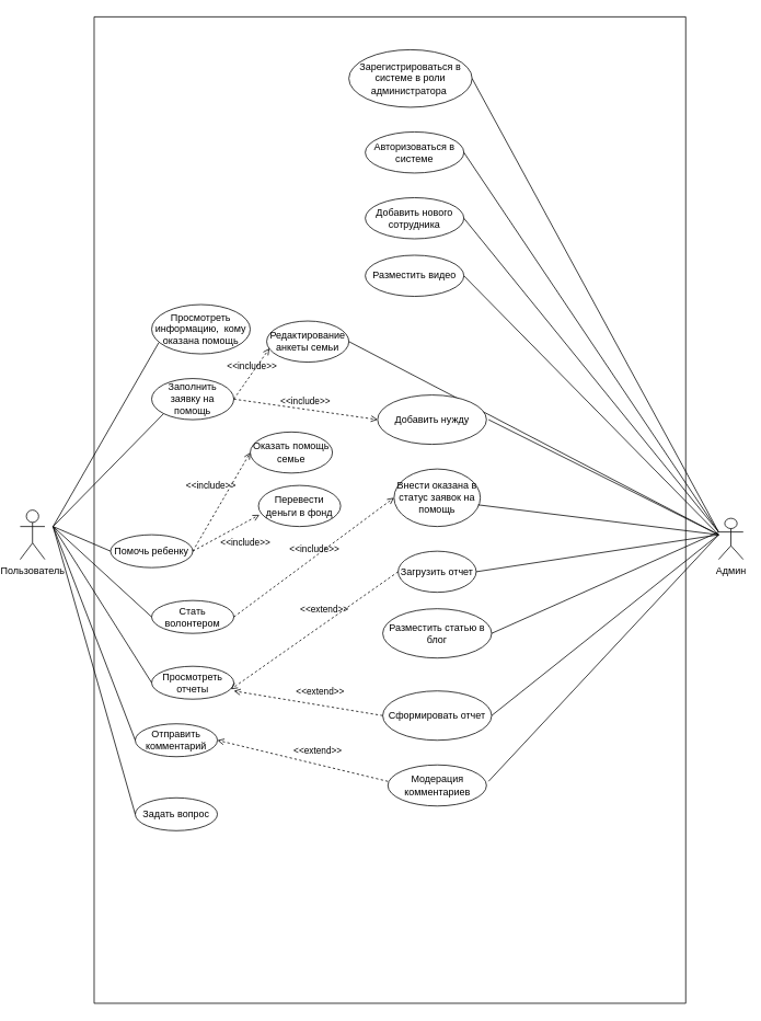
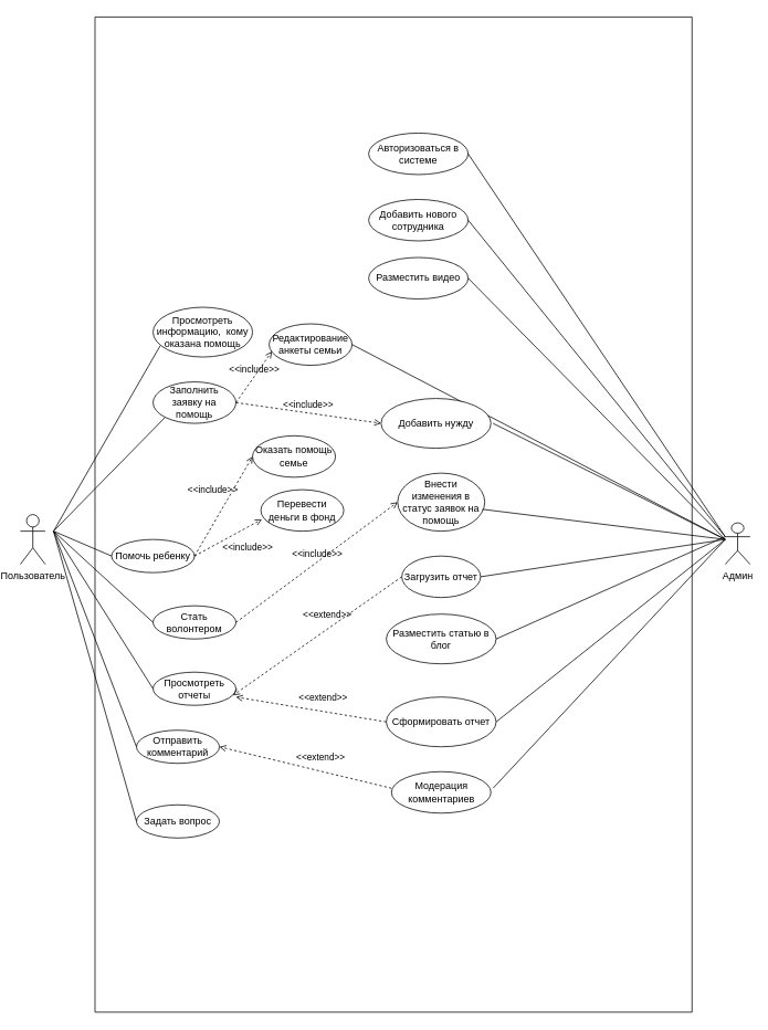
  <mxCell id="0" />
  <mxCell id="1" parent="0" />
  <mxCell id="2" value="Заполнить заявку на помощь" style="ellipse;whiteSpace=wrap;html=1;align=center;" parent="1" vertex="1"><mxGeometry x="180" y="460" width="100" height="50" as="geometry" /></mxCell>
  <mxCell id="3" value="Помочь ребенку" style="ellipse;whiteSpace=wrap;html=1;align=center;" parent="1" vertex="1"><mxGeometry x="130" y="650" width="100" height="40" as="geometry" /></mxCell>
  <mxCell id="4" value="Стать волонтером" style="ellipse;whiteSpace=wrap;html=1;align=center;" parent="1" vertex="1"><mxGeometry x="180" y="730" width="100" height="40" as="geometry" /></mxCell>
  <mxCell id="5" value="Просмотреть отчеты" style="ellipse;whiteSpace=wrap;html=1;align=center;" parent="1" vertex="1"><mxGeometry x="180" y="810" width="100" height="40" as="geometry" /></mxCell>
  <mxCell id="6" value="Отправить комментарий" style="ellipse;whiteSpace=wrap;html=1;align=center;" parent="1" vertex="1"><mxGeometry x="160" y="880" width="100" height="40" as="geometry" /></mxCell>
  <mxCell id="7" value="Задать вопрос" style="ellipse;whiteSpace=wrap;html=1;align=center;" parent="1" vertex="1"><mxGeometry x="160" y="970" width="100" height="40" as="geometry" /></mxCell>
  <mxCell id="8" value="Просмотреть информацию,&amp;nbsp; кому оказана помощь" style="ellipse;whiteSpace=wrap;html=1;align=center;" parent="1" vertex="1"><mxGeometry x="180" y="370" width="120" height="60" as="geometry" /></mxCell>
  <mxCell id="9" value="Перевести деньги в фонд" style="ellipse;whiteSpace=wrap;html=1;align=center;" parent="1" vertex="1"><mxGeometry x="310" y="590" width="100" height="50" as="geometry" /></mxCell>
  <mxCell id="10" value="Оказать помощь семье" style="ellipse;whiteSpace=wrap;html=1;align=center;" parent="1" vertex="1"><mxGeometry x="300" y="525" width="100" height="50" as="geometry" /></mxCell>
  <mxCell id="11" value="&amp;lt;&amp;lt;include&amp;gt;&amp;gt;" style="html=1;verticalAlign=bottom;labelBackgroundColor=none;endArrow=open;endFill=0;dashed=1;rounded=0;exitX=1;exitY=0.5;exitDx=0;exitDy=0;entryX=0;entryY=0.5;entryDx=0;entryDy=0;" parent="1" source="3" target="10" edge="1"><mxGeometry x="0.035" y="16" width="160" relative="1" as="geometry"><mxPoint x="320" y="620" as="sourcePoint" /><mxPoint x="480" y="620" as="targetPoint" /><Array as="points" /><mxPoint as="offset" /></mxGeometry></mxCell>
  <mxCell id="12" value="&amp;lt;&amp;lt;include&amp;gt;&amp;gt;" style="html=1;verticalAlign=bottom;labelBackgroundColor=none;endArrow=open;endFill=0;dashed=1;rounded=0;exitX=1;exitY=0.5;exitDx=0;exitDy=0;entryX=0.012;entryY=0.715;entryDx=0;entryDy=0;entryPerimeter=0;" parent="1" source="3" target="9" edge="1"><mxGeometry x="0.24" y="-30" width="160" relative="1" as="geometry"><mxPoint x="320" y="620" as="sourcePoint" /><mxPoint x="480" y="620" as="targetPoint" /><mxPoint as="offset" /></mxGeometry></mxCell>
  <mxCell id="13" value="" style="edgeStyle=none;html=1;endArrow=none;verticalAlign=bottom;rounded=0;exitX=0.072;exitY=0.772;exitDx=0;exitDy=0;exitPerimeter=0;entryX=0;entryY=1;entryDx=0;entryDy=0;" parent="1" source="8" target="2" edge="1"><mxGeometry width="160" relative="1" as="geometry"><mxPoint x="320" y="620" as="sourcePoint" /><mxPoint x="480" y="620" as="targetPoint" /><Array as="points"><mxPoint x="60" y="640" /></Array></mxGeometry></mxCell>
  <mxCell id="14" value="" style="edgeStyle=none;html=1;endArrow=none;verticalAlign=bottom;rounded=0;entryX=0;entryY=0.5;entryDx=0;entryDy=0;exitX=0;exitY=0.5;exitDx=0;exitDy=0;" parent="1" source="3" target="4" edge="1"><mxGeometry width="160" relative="1" as="geometry"><mxPoint x="80" y="631" as="sourcePoint" /><mxPoint x="370" y="631.2" as="targetPoint" /><Array as="points"><mxPoint x="60" y="640" /></Array></mxGeometry></mxCell>
  <mxCell id="15" value="" style="edgeStyle=none;html=1;endArrow=none;verticalAlign=bottom;rounded=0;entryX=0;entryY=0.5;entryDx=0;entryDy=0;exitX=0;exitY=0.5;exitDx=0;exitDy=0;" parent="1" source="6" target="5" edge="1"><mxGeometry width="160" relative="1" as="geometry"><mxPoint x="320" y="620" as="sourcePoint" /><mxPoint x="480" y="620" as="targetPoint" /><Array as="points"><mxPoint x="60" y="640" /></Array></mxGeometry></mxCell>
  <mxCell id="16" value="" style="edgeStyle=none;html=1;endArrow=none;verticalAlign=bottom;rounded=0;entryX=0;entryY=0.5;entryDx=0;entryDy=0;" parent="1" target="7" edge="1"><mxGeometry width="160" relative="1" as="geometry"><mxPoint x="60" y="640" as="sourcePoint" /><mxPoint x="480" y="620" as="targetPoint" /></mxGeometry></mxCell>
  <mxCell id="17" value="Пользователь" style="shape=umlActor;html=1;verticalLabelPosition=bottom;verticalAlign=top;align=center;" parent="1" vertex="1"><mxGeometry x="20" y="620" width="30" height="60" as="geometry" /></mxCell>
  <mxCell id="18" value="Админ" style="shape=umlActor;html=1;verticalLabelPosition=bottom;verticalAlign=top;align=center;" parent="1" vertex="1"><mxGeometry x="870" y="630" width="30" height="50" as="geometry" /></mxCell>
  <mxCell id="19" value="Редактирование анкеты семьи" style="ellipse;whiteSpace=wrap;html=1;" parent="1" vertex="1"><mxGeometry x="320" y="390" width="100" height="50" as="geometry" /></mxCell>
- <mxCell id="20" value="Внести оказана в статус заявок на помощь" style="ellipse;whiteSpace=wrap;html=1;" parent="1" vertex="1"><mxGeometry x="475" y="570" width="105" height="70" as="geometry" /></mxCell>
+ <mxCell id="20" value="Внести изменения в статус заявок на помощь" style="ellipse;whiteSpace=wrap;html=1;" parent="1" vertex="1"><mxGeometry x="475" y="570" width="105" height="70" as="geometry" /></mxCell>
  <mxCell id="21" value="Загрузить отчет" style="ellipse;whiteSpace=wrap;html=1;" parent="1" vertex="1"><mxGeometry x="480" y="670" width="95" height="50" as="geometry" /></mxCell>
  <mxCell id="22" value="Разместить видео" style="ellipse;whiteSpace=wrap;html=1;" parent="1" vertex="1"><mxGeometry x="440" y="310" width="120" height="50" as="geometry" /></mxCell>
  <mxCell id="23" value="" style="endArrow=none;html=1;rounded=0;entryX=1;entryY=0.5;entryDx=0;entryDy=0;" parent="1" target="19" edge="1"><mxGeometry width="50" height="50" relative="1" as="geometry"><mxPoint x="870" y="650" as="sourcePoint" /><mxPoint x="420" y="580" as="targetPoint" /></mxGeometry></mxCell>
  <mxCell id="24" value="" style="endArrow=none;html=1;rounded=0;entryX=1;entryY=0.5;entryDx=0;entryDy=0;" parent="1" target="21" edge="1"><mxGeometry width="50" height="50" relative="1" as="geometry"><mxPoint x="870" y="650" as="sourcePoint" /><mxPoint x="420" y="580" as="targetPoint" /></mxGeometry></mxCell>
  <mxCell id="25" value="&amp;lt;&amp;lt;include&amp;gt;&amp;gt;" style="html=1;verticalAlign=bottom;labelBackgroundColor=none;endArrow=open;endFill=0;dashed=1;rounded=0;entryX=0.034;entryY=0.664;entryDx=0;entryDy=0;entryPerimeter=0;exitX=1;exitY=0.5;exitDx=0;exitDy=0;" parent="1" source="2" target="19" edge="1"><mxGeometry width="160" relative="1" as="geometry"><mxPoint x="310" y="600" as="sourcePoint" /><mxPoint x="470" y="600" as="targetPoint" /><Array as="points" /></mxGeometry></mxCell>
  <mxCell id="26" value="&amp;lt;&amp;lt;extend&amp;gt;&amp;gt;" style="html=1;verticalAlign=bottom;labelBackgroundColor=none;endArrow=open;endFill=0;dashed=1;rounded=0;entryX=0.964;entryY=0.7;entryDx=0;entryDy=0;entryPerimeter=0;exitX=0;exitY=0.5;exitDx=0;exitDy=0;" parent="1" source="21" target="5" edge="1"><mxGeometry x="-0.154" y="-7" width="160" relative="1" as="geometry"><mxPoint x="310" y="600" as="sourcePoint" /><mxPoint x="470" y="600" as="targetPoint" /><mxPoint as="offset" /></mxGeometry></mxCell>
  <mxCell id="27" value="&amp;lt;&amp;lt;include&amp;gt;&amp;gt;" style="html=1;verticalAlign=bottom;labelBackgroundColor=none;endArrow=open;endFill=0;dashed=1;rounded=0;exitX=1;exitY=0.5;exitDx=0;exitDy=0;entryX=0;entryY=0.5;entryDx=0;entryDy=0;" parent="1" source="4" target="20" edge="1"><mxGeometry width="160" relative="1" as="geometry"><mxPoint x="310" y="600" as="sourcePoint" /><mxPoint x="470" y="600" as="targetPoint" /><Array as="points" /></mxGeometry></mxCell>
  <mxCell id="28" value="" style="endArrow=none;html=1;rounded=0;exitX=0.973;exitY=0.623;exitDx=0;exitDy=0;exitPerimeter=0;" parent="1" source="20" edge="1"><mxGeometry width="50" height="50" relative="1" as="geometry"><mxPoint x="370" y="700" as="sourcePoint" /><mxPoint x="870" y="650" as="targetPoint" /></mxGeometry></mxCell>
  <mxCell id="29" value="Авторизоваться в системе" style="ellipse;whiteSpace=wrap;html=1;" parent="1" vertex="1"><mxGeometry x="440" y="160" width="120" height="50" as="geometry" /></mxCell>
  <mxCell id="30" value="Разместить статью в блог" style="ellipse;whiteSpace=wrap;html=1;" parent="1" vertex="1"><mxGeometry x="461.25" y="740" width="132.5" height="60" as="geometry" /></mxCell>
  <mxCell id="31" value="Модерация комментариев" style="ellipse;whiteSpace=wrap;html=1;" parent="1" vertex="1"><mxGeometry x="467.5" y="930" width="120" height="50" as="geometry" /></mxCell>
  <mxCell id="32" value="Сформировать отчет" style="ellipse;whiteSpace=wrap;html=1;" parent="1" vertex="1"><mxGeometry x="461.25" y="840" width="132.5" height="60" as="geometry" /></mxCell>
  <mxCell id="33" value="Добавить нового сотрудника" style="ellipse;whiteSpace=wrap;html=1;" parent="1" vertex="1"><mxGeometry x="440" y="240" width="120" height="50" as="geometry" /></mxCell>
  <mxCell id="34" value="Добавить нужду" style="ellipse;whiteSpace=wrap;html=1;" parent="1" vertex="1"><mxGeometry x="455" y="480" width="132.5" height="60" as="geometry" /></mxCell>
- <mxCell id="35" value="Зарегистрироваться в системе в роли администратора&amp;nbsp;" style="ellipse;whiteSpace=wrap;html=1;" parent="1" vertex="1"><mxGeometry x="420" y="60" width="150" height="70" as="geometry" /></mxCell>
  <mxCell id="36" value="" style="endArrow=none;html=1;rounded=0;entryX=0;entryY=0.333;entryDx=0;entryDy=0;entryPerimeter=0;exitX=1;exitY=0.5;exitDx=0;exitDy=0;" parent="1" source="33" target="18" edge="1"><mxGeometry width="50" height="50" relative="1" as="geometry"><mxPoint x="600" y="500" as="sourcePoint" /><mxPoint x="650" y="450" as="targetPoint" /></mxGeometry></mxCell>
  <mxCell id="37" value="" style="endArrow=none;html=1;rounded=0;entryX=0;entryY=0.333;entryDx=0;entryDy=0;entryPerimeter=0;exitX=1;exitY=0.5;exitDx=0;exitDy=0;" parent="1" source="29" target="18" edge="1"><mxGeometry width="50" height="50" relative="1" as="geometry"><mxPoint x="600" y="500" as="sourcePoint" /><mxPoint x="650" y="450" as="targetPoint" /></mxGeometry></mxCell>
- <mxCell id="38" value="" style="endArrow=none;html=1;rounded=0;entryX=0;entryY=0.333;entryDx=0;entryDy=0;entryPerimeter=0;exitX=1;exitY=0.5;exitDx=0;exitDy=0;" parent="1" source="35" target="18" edge="1"><mxGeometry width="50" height="50" relative="1" as="geometry"><mxPoint x="600" y="500" as="sourcePoint" /><mxPoint x="650" y="450" as="targetPoint" /></mxGeometry></mxCell>
  <mxCell id="39" value="" style="endArrow=none;html=1;rounded=0;entryX=0;entryY=0.333;entryDx=0;entryDy=0;entryPerimeter=0;exitX=1;exitY=0.5;exitDx=0;exitDy=0;" parent="1" source="30" target="18" edge="1"><mxGeometry width="50" height="50" relative="1" as="geometry"><mxPoint x="600" y="920" as="sourcePoint" /><mxPoint x="650" y="870" as="targetPoint" /></mxGeometry></mxCell>
  <mxCell id="40" value="" style="endArrow=none;html=1;rounded=0;exitX=1;exitY=0.5;exitDx=0;exitDy=0;" parent="1" source="32" edge="1"><mxGeometry width="50" height="50" relative="1" as="geometry"><mxPoint x="600" y="920" as="sourcePoint" /><mxPoint x="870" y="650" as="targetPoint" /></mxGeometry></mxCell>
  <mxCell id="41" value="" style="endArrow=none;html=1;rounded=0;" parent="1" edge="1"><mxGeometry width="50" height="50" relative="1" as="geometry"><mxPoint x="830" y="1220" as="sourcePoint" /><mxPoint x="830" y="20" as="targetPoint" /></mxGeometry></mxCell>
  <mxCell id="42" value="" style="endArrow=none;html=1;rounded=0;" parent="1" edge="1"><mxGeometry width="50" height="50" relative="1" as="geometry"><mxPoint x="110" y="1220" as="sourcePoint" /><mxPoint x="830" y="1220" as="targetPoint" /></mxGeometry></mxCell>
  <mxCell id="43" value="" style="endArrow=none;html=1;rounded=0;" parent="1" edge="1"><mxGeometry width="50" height="50" relative="1" as="geometry"><mxPoint x="110" y="1220" as="sourcePoint" /><mxPoint x="110" y="20" as="targetPoint" /></mxGeometry></mxCell>
  <mxCell id="44" value="" style="endArrow=none;html=1;rounded=0;" parent="1" edge="1"><mxGeometry width="50" height="50" relative="1" as="geometry"><mxPoint x="110" y="20" as="sourcePoint" /><mxPoint x="830" y="20" as="targetPoint" /></mxGeometry></mxCell>
  <mxCell id="45" value="&amp;lt;&amp;lt;include&amp;gt;&amp;gt;" style="html=1;verticalAlign=bottom;labelBackgroundColor=none;endArrow=open;endFill=0;dashed=1;rounded=0;entryX=0;entryY=0.5;entryDx=0;entryDy=0;" edge="1" parent="1" target="34"><mxGeometry width="160" relative="1" as="geometry"><mxPoint x="280" y="485" as="sourcePoint" /><mxPoint x="463" y="433" as="targetPoint" /><Array as="points" /></mxGeometry></mxCell>
  <mxCell id="46" value="" style="endArrow=none;html=1;rounded=0;" edge="1" parent="1"><mxGeometry width="50" height="50" relative="1" as="geometry"><mxPoint x="590" y="510" as="sourcePoint" /><mxPoint x="870" y="650" as="targetPoint" /></mxGeometry></mxCell>
  <mxCell id="47" value="" style="endArrow=none;html=1;rounded=0;entryX=1;entryY=0.5;entryDx=0;entryDy=0;" edge="1" parent="1" target="22"><mxGeometry width="50" height="50" relative="1" as="geometry"><mxPoint x="870" y="650" as="sourcePoint" /><mxPoint x="670" y="480" as="targetPoint" /></mxGeometry></mxCell>
  <mxCell id="48" value="&amp;lt;&amp;lt;extend&amp;gt;&amp;gt;" style="html=1;verticalAlign=bottom;labelBackgroundColor=none;endArrow=open;endFill=0;dashed=1;rounded=0;exitX=0;exitY=0.5;exitDx=0;exitDy=0;" edge="1" parent="1" source="32"><mxGeometry x="-0.154" y="-7" width="160" relative="1" as="geometry"><mxPoint x="460" y="940" as="sourcePoint" /><mxPoint x="280" y="840" as="targetPoint" /><mxPoint as="offset" /></mxGeometry></mxCell>
  <mxCell id="49" value="&amp;lt;&amp;lt;extend&amp;gt;&amp;gt;" style="html=1;verticalAlign=bottom;labelBackgroundColor=none;endArrow=open;endFill=0;dashed=1;rounded=0;exitX=0;exitY=0.5;exitDx=0;exitDy=0;entryX=1;entryY=0.5;entryDx=0;entryDy=0;" edge="1" parent="1" target="6"><mxGeometry x="-0.154" y="-7" width="160" relative="1" as="geometry"><mxPoint x="467.5" y="950" as="sourcePoint" /><mxPoint x="286.5" y="920" as="targetPoint" /><mxPoint as="offset" /></mxGeometry></mxCell>
  <mxCell id="50" value="" style="endArrow=none;html=1;rounded=0;" edge="1" parent="1"><mxGeometry width="50" height="50" relative="1" as="geometry"><mxPoint x="590" y="950" as="sourcePoint" /><mxPoint x="870" y="650" as="targetPoint" /></mxGeometry></mxCell>
